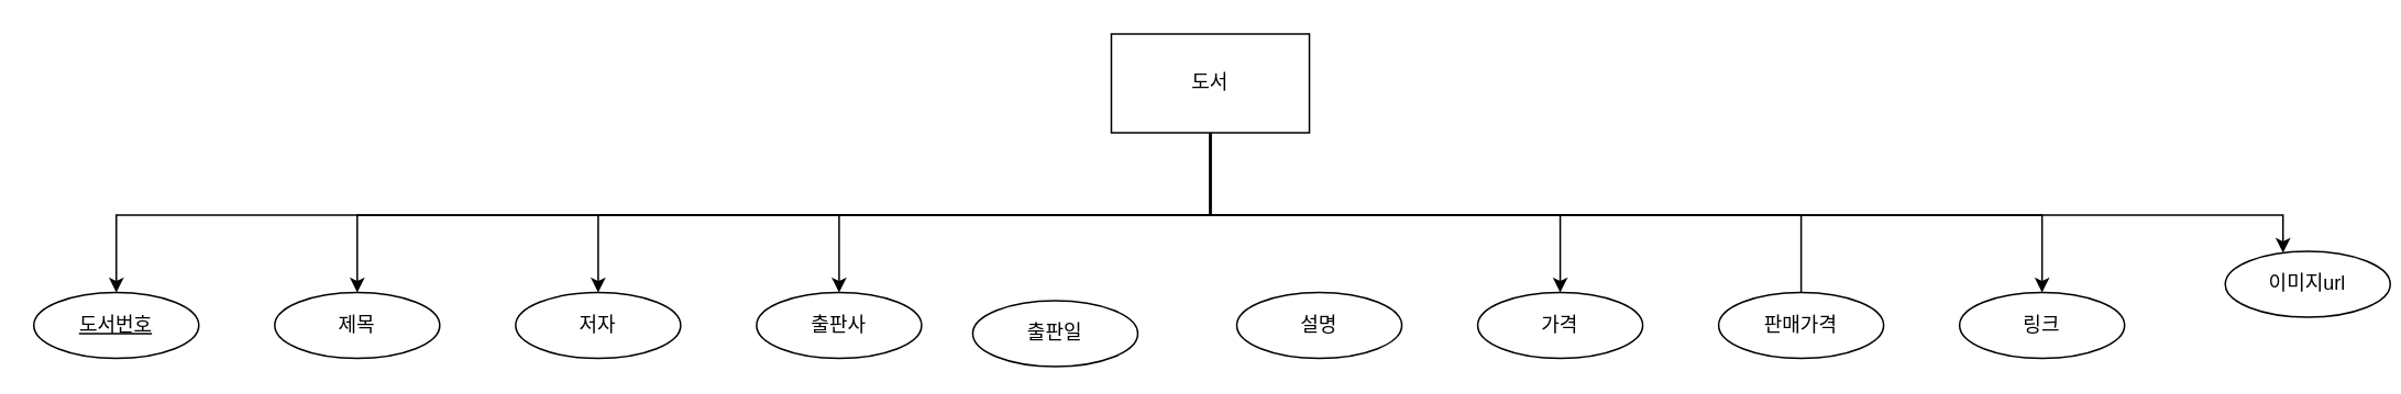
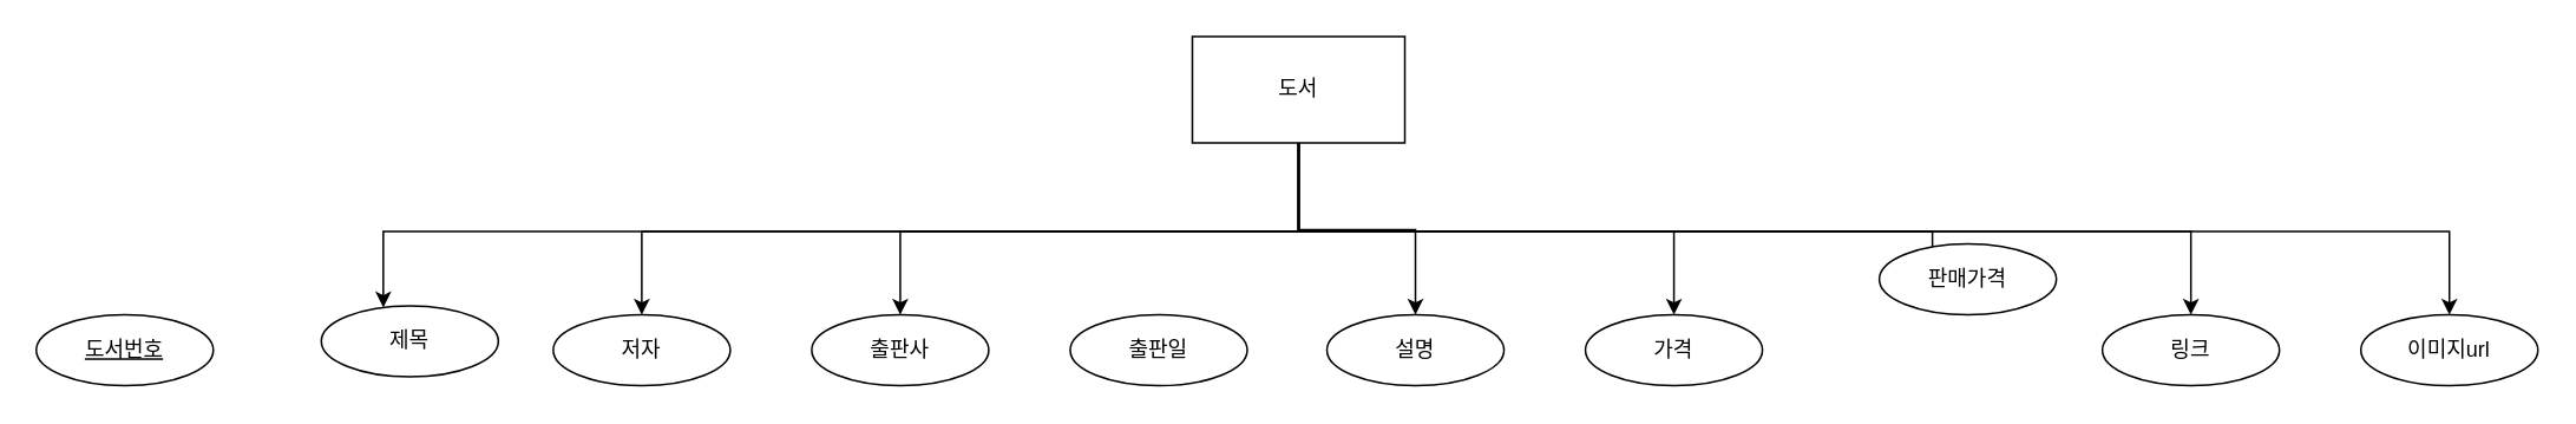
  <mxCell id="0" />
  <mxCell id="1" parent="0" />
- <mxCell id="2" style="edgeStyle=orthogonalEdgeStyle;rounded=0;orthogonalLoop=1;jettySize=auto;html=1;" edge="1" parent="1" source="11" target="13"><mxGeometry relative="1" as="geometry"><Array as="points"><mxPoint x="733" y="130" /><mxPoint x="70" y="130" /></Array></mxGeometry></mxCell>
  <mxCell id="3" style="edgeStyle=orthogonalEdgeStyle;rounded=0;orthogonalLoop=1;jettySize=auto;html=1;" edge="1" parent="1" source="11" target="12"><mxGeometry relative="1" as="geometry"><Array as="points"><mxPoint x="733" y="130" /><mxPoint x="216" y="130" /></Array></mxGeometry></mxCell>
  <mxCell id="4" style="edgeStyle=orthogonalEdgeStyle;rounded=0;orthogonalLoop=1;jettySize=auto;html=1;" edge="1" parent="1" source="11" target="17"><mxGeometry relative="1" as="geometry"><Array as="points"><mxPoint x="733" y="130" /><mxPoint x="362" y="130" /></Array></mxGeometry></mxCell>
  <mxCell id="5" style="edgeStyle=orthogonalEdgeStyle;rounded=0;orthogonalLoop=1;jettySize=auto;html=1;" edge="1" parent="1" source="11" target="18"><mxGeometry relative="1" as="geometry"><Array as="points"><mxPoint x="733" y="130" /><mxPoint x="508" y="130" /></Array></mxGeometry></mxCell>
+ <mxCell id="6" style="edgeStyle=orthogonalEdgeStyle;rounded=0;orthogonalLoop=1;jettySize=auto;html=1;" edge="1" parent="1" source="11" target="16"><mxGeometry relative="1" as="geometry"><Array as="points"><mxPoint x="733" y="129" /><mxPoint x="799" y="129" /></Array></mxGeometry></mxCell>
  <mxCell id="7" style="edgeStyle=orthogonalEdgeStyle;rounded=0;orthogonalLoop=1;jettySize=auto;html=1;" edge="1" parent="1" source="11" target="19"><mxGeometry relative="1" as="geometry"><Array as="points"><mxPoint x="733" y="130" /><mxPoint x="945" y="130" /></Array></mxGeometry></mxCell>
  <mxCell id="8" style="edgeStyle=orthogonalEdgeStyle;rounded=0;orthogonalLoop=1;jettySize=auto;html=1;endArrow=none;" edge="1" parent="1" source="11" target="15"><mxGeometry relative="1" as="geometry"><Array as="points"><mxPoint x="733" y="130" /><mxPoint x="1091" y="130" /></Array></mxGeometry></mxCell>
  <mxCell id="9" style="edgeStyle=orthogonalEdgeStyle;rounded=0;orthogonalLoop=1;jettySize=auto;html=1;" edge="1" parent="1" source="11" target="20"><mxGeometry relative="1" as="geometry"><Array as="points"><mxPoint x="733" y="130" /><mxPoint x="1237" y="130" /></Array></mxGeometry></mxCell>
  <mxCell id="10" style="edgeStyle=orthogonalEdgeStyle;rounded=0;orthogonalLoop=1;jettySize=auto;html=1;" edge="1" parent="1" source="11" target="21"><mxGeometry relative="1" as="geometry"><Array as="points"><mxPoint x="733" y="130" /><mxPoint x="1383" y="130" /></Array></mxGeometry></mxCell>
  <mxCell id="11" value="도서" style="rounded=0;whiteSpace=wrap;html=1;" vertex="1" parent="1"><mxGeometry x="673" y="20" width="120" height="60" as="geometry" /></mxCell>
- <mxCell id="12" value="제목" style="ellipse;whiteSpace=wrap;html=1;align=center;" vertex="1" parent="1"><mxGeometry x="166" y="177" width="100" height="40" as="geometry" /></mxCell>
+ <mxCell id="12" value="제목" style="ellipse;whiteSpace=wrap;html=1;align=center;" vertex="1" parent="1"><mxGeometry x="181" y="172" width="100" height="40" as="geometry" /></mxCell>
  <mxCell id="13" value="도서번호" style="ellipse;whiteSpace=wrap;html=1;align=center;fontStyle=4;" vertex="1" parent="1"><mxGeometry x="20" y="177" width="100" height="40" as="geometry" /></mxCell>
- <mxCell id="14" value="출판일" style="ellipse;whiteSpace=wrap;html=1;align=center;" vertex="1" parent="1"><mxGeometry x="589" y="182" width="100" height="40" as="geometry" /></mxCell>
- <mxCell id="15" value="판매가격" style="ellipse;whiteSpace=wrap;html=1;align=center;" vertex="1" parent="1"><mxGeometry x="1041" y="177" width="100" height="40" as="geometry" /></mxCell>
+ <mxCell id="14" value="출판일" style="ellipse;whiteSpace=wrap;html=1;align=center;" vertex="1" parent="1"><mxGeometry x="604" y="177" width="100" height="40" as="geometry" /></mxCell>
+ <mxCell id="15" value="판매가격" style="ellipse;whiteSpace=wrap;html=1;align=center;" vertex="1" parent="1"><mxGeometry x="1061" y="137" width="100" height="40" as="geometry" /></mxCell>
  <mxCell id="16" value="설명" style="ellipse;whiteSpace=wrap;html=1;align=center;" vertex="1" parent="1"><mxGeometry x="749" y="177" width="100" height="40" as="geometry" /></mxCell>
  <mxCell id="17" value="저자" style="ellipse;whiteSpace=wrap;html=1;align=center;" vertex="1" parent="1"><mxGeometry x="312" y="177" width="100" height="40" as="geometry" /></mxCell>
  <mxCell id="18" value="출판사" style="ellipse;whiteSpace=wrap;html=1;align=center;" vertex="1" parent="1"><mxGeometry x="458" y="177" width="100" height="40" as="geometry" /></mxCell>
  <mxCell id="19" value="가격" style="ellipse;whiteSpace=wrap;html=1;align=center;" vertex="1" parent="1"><mxGeometry x="895" y="177" width="100" height="40" as="geometry" /></mxCell>
  <mxCell id="20" value="링크" style="ellipse;whiteSpace=wrap;html=1;align=center;" vertex="1" parent="1"><mxGeometry x="1187" y="177" width="100" height="40" as="geometry" /></mxCell>
- <mxCell id="21" value="이미지url" style="ellipse;whiteSpace=wrap;html=1;align=center;" vertex="1" parent="1"><mxGeometry x="1348" y="152" width="100" height="40" as="geometry" /></mxCell>
+ <mxCell id="21" value="이미지url" style="ellipse;whiteSpace=wrap;html=1;align=center;" vertex="1" parent="1"><mxGeometry x="1333" y="177" width="100" height="40" as="geometry" /></mxCell>
